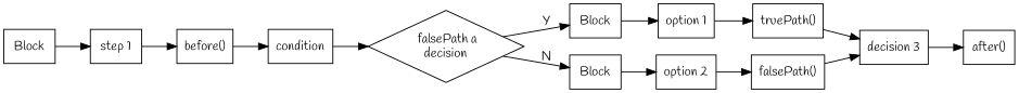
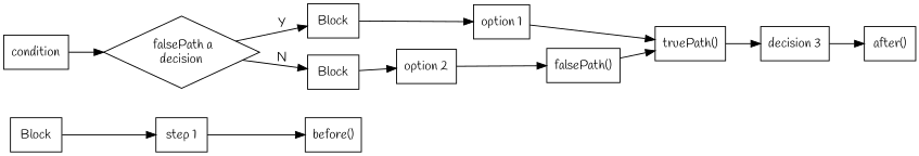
  digraph {
    compound=true
    fontname=Handlee
    rankdir=LR
    node [fillcolor=white fontname=Handlee shape=rect style=filled]
    edge [fontname=Handlee]
    n1 [label=Block]
    n2 [label="step 1"]
    n3 [label="before()"]
    n4 [label=condition]
    n5 [label=" falsePath a\ndecision" shape=diamond]
    n6 [label=Block]
    n7 [label=Block]
    n8 [label="option 1"]
    n9 [label="option 2"]
    n10 [label="truePath()"]
    n11 [label="decision 3"]
    n12 [label="after()"]
    n13 [label="falsePath()"]
    n1 -> n2
    n2 -> n3
-   n3 -> n4
    n4 -> n5
    n5 -> n6 [label=Y]
    n5 -> n7 [label=N]
    n6 -> n8
    n7 -> n9
    n8 -> n10
    n9 -> n13
    n10 -> n11
    n11 -> n12
-   n13 -> n11
+   n13 -> n10
  }
